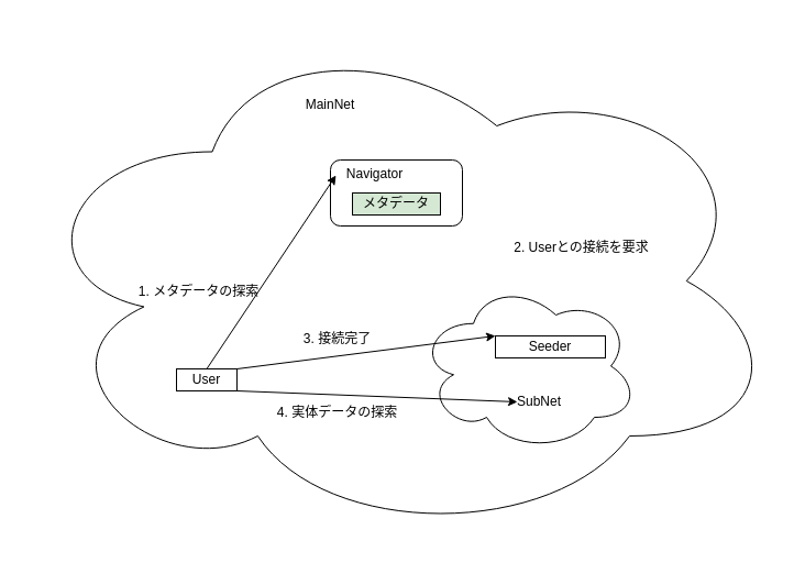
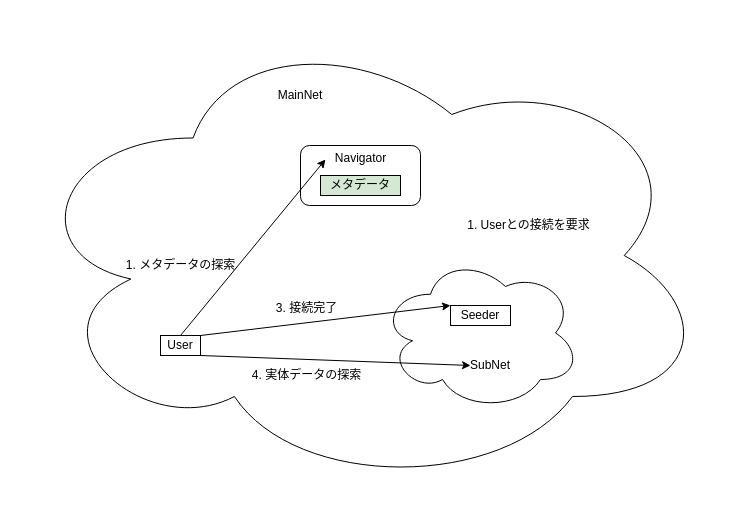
  <mxCell id="0" />
  <mxCell id="1" parent="0" />
  <mxCell id="2" value="" style="ellipse;shape=cloud;whiteSpace=wrap;html=1;" vertex="1" parent="1"><mxGeometry x="20" y="20" width="690" height="470" as="geometry" /></mxCell>
  <mxCell id="3" value="&lt;div&gt;&lt;/div&gt;" style="rounded=1;whiteSpace=wrap;html=1;align=center;" vertex="1" parent="1"><mxGeometry x="300" y="145" width="120" height="60" as="geometry" /></mxCell>
  <mxCell id="4" value="" style="ellipse;shape=cloud;whiteSpace=wrap;html=1;" vertex="1" parent="1"><mxGeometry x="380" y="255" width="200" height="155" as="geometry" /></mxCell>
- <mxCell id="5" value="User" style="rounded=0;whiteSpace=wrap;html=1;" vertex="1" parent="1"><mxGeometry x="160" y="335" width="55" height="20" as="geometry" /></mxCell>
+ <mxCell id="5" value="User" style="rounded=0;whiteSpace=wrap;html=1;" vertex="1" parent="1"><mxGeometry x="160" y="335" width="40" height="20" as="geometry" /></mxCell>
  <mxCell id="6" value="" style="endArrow=classic;html=1;exitX=0.5;exitY=0;exitDx=0;exitDy=0;entryX=0;entryY=0.55;entryDx=0;entryDy=0;entryPerimeter=0;" edge="1" parent="1" source="5" target="17"><mxGeometry width="50" height="50" relative="1" as="geometry"><mxPoint x="160" y="425" as="sourcePoint" /><mxPoint x="210" y="375" as="targetPoint" /></mxGeometry></mxCell>
  <mxCell id="7" value="1. メタデータの探索" style="text;html=1;align=center;verticalAlign=middle;resizable=0;points=[];;autosize=1;" vertex="1" parent="1"><mxGeometry x="120" y="255" width="120" height="20" as="geometry" /></mxCell>
  <mxCell id="8" value="メタデータ" style="rounded=0;whiteSpace=wrap;html=1;fillColor=#d5e8d4;" vertex="1" parent="1"><mxGeometry x="320" y="175" width="80" height="20" as="geometry" /></mxCell>
  <mxCell id="9" value="MainNet" style="text;html=1;strokeColor=none;fillColor=none;align=center;verticalAlign=middle;whiteSpace=wrap;rounded=0;" vertex="1" parent="1"><mxGeometry x="280" y="85" width="40" height="20" as="geometry" /></mxCell>
- <mxCell id="10" value="Seeder" style="rounded=0;whiteSpace=wrap;html=1;" vertex="1" parent="1"><mxGeometry x="450" y="305" width="100" height="20" as="geometry" /></mxCell>
+ <mxCell id="10" value="Seeder" style="rounded=0;whiteSpace=wrap;html=1;" vertex="1" parent="1"><mxGeometry x="450" y="305" width="60" height="20" as="geometry" /></mxCell>
  <mxCell id="11" value="SubNet" style="text;html=1;strokeColor=none;fillColor=none;align=center;verticalAlign=middle;whiteSpace=wrap;rounded=0;" vertex="1" parent="1"><mxGeometry x="470" y="355" width="40" height="20" as="geometry" /></mxCell>
- <mxCell id="12" value="&amp;nbsp; &amp;nbsp;2. Userとの接続を要求" style="text;html=1;align=center;verticalAlign=middle;resizable=0;points=[];;autosize=1;" vertex="1" parent="1"><mxGeometry x="448" y="215" width="150" height="20" as="geometry" /></mxCell>
+ <mxCell id="12" value="&amp;nbsp; &amp;nbsp;1. Userとの接続を要求" style="text;html=1;align=center;verticalAlign=middle;resizable=0;points=[];;autosize=1;" vertex="1" parent="1"><mxGeometry x="448" y="215" width="150" height="20" as="geometry" /></mxCell>
  <mxCell id="13" value="" style="endArrow=none;startArrow=classic;html=1;entryX=1;entryY=0;entryDx=0;entryDy=0;exitX=0;exitY=0;exitDx=0;exitDy=0;" edge="1" parent="1" source="10" target="5"><mxGeometry width="50" height="50" relative="1" as="geometry"><mxPoint x="120" y="495" as="sourcePoint" /><mxPoint x="170" y="445" as="targetPoint" /></mxGeometry></mxCell>
  <mxCell id="14" value="3. 接続完了" style="text;html=1;align=center;verticalAlign=middle;resizable=0;points=[];;autosize=1;" vertex="1" parent="1"><mxGeometry x="266" y="298" width="80" height="20" as="geometry" /></mxCell>
  <mxCell id="15" value="" style="endArrow=classic;html=1;entryX=0;entryY=0.5;entryDx=0;entryDy=0;exitX=1;exitY=1;exitDx=0;exitDy=0;" edge="1" parent="1" source="5" target="11"><mxGeometry width="50" height="50" relative="1" as="geometry"><mxPoint x="120" y="495" as="sourcePoint" /><mxPoint x="170" y="445" as="targetPoint" /></mxGeometry></mxCell>
  <mxCell id="16" value="4. 実体データの探索" style="text;html=1;align=center;verticalAlign=middle;resizable=0;points=[];;autosize=1;" vertex="1" parent="1"><mxGeometry x="246" y="365" width="120" height="20" as="geometry" /></mxCell>
- <mxCell id="17" value="Navigator" style="text;html=1;align=center;verticalAlign=middle;resizable=0;points=[];;autosize=1;" vertex="1" parent="1"><mxGeometry x="305" y="148" width="70" height="20" as="geometry" /></mxCell>
+ <mxCell id="17" value="Navigator" style="text;html=1;align=center;verticalAlign=middle;resizable=0;points=[];;autosize=1;" vertex="1" parent="1"><mxGeometry x="325" y="148" width="70" height="20" as="geometry" /></mxCell>
